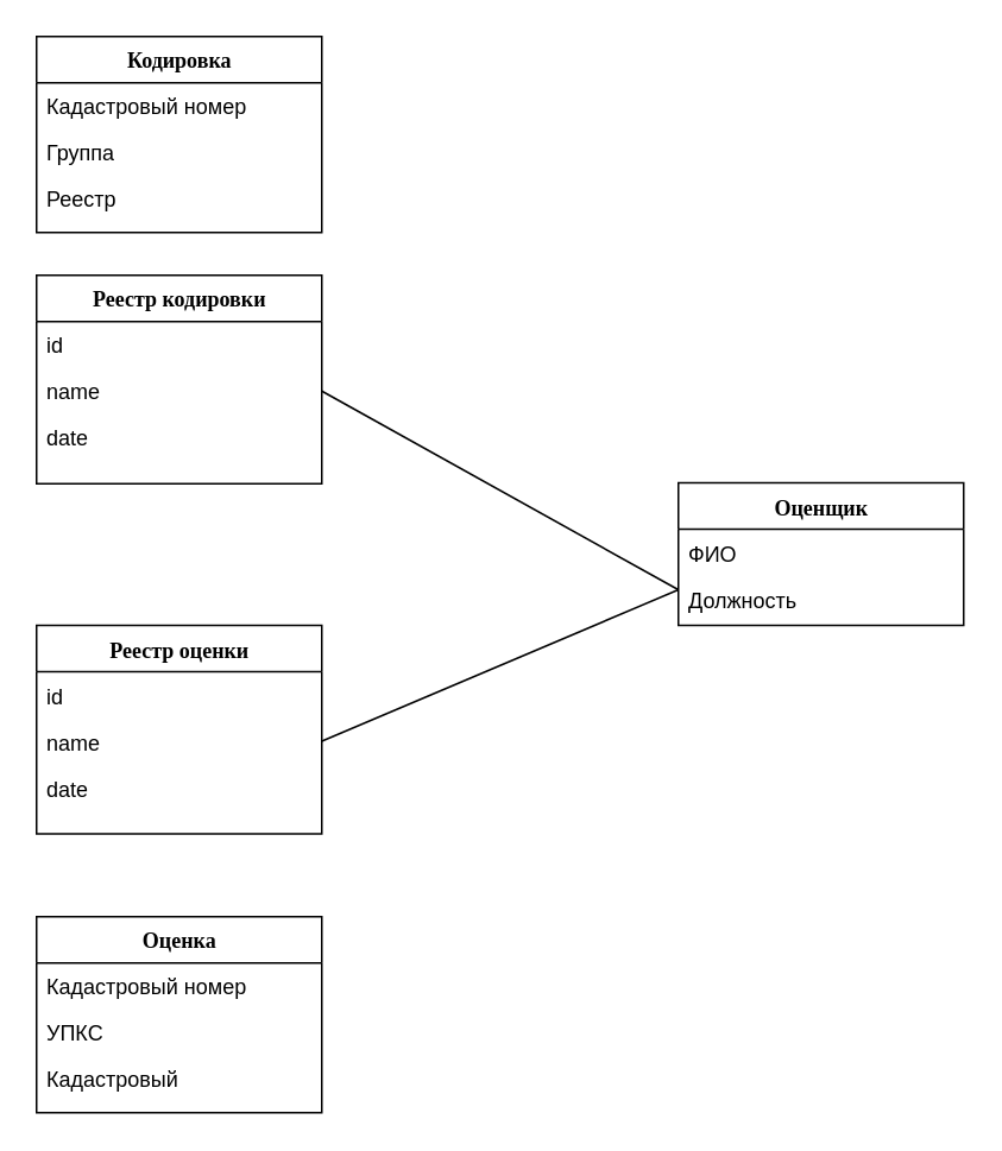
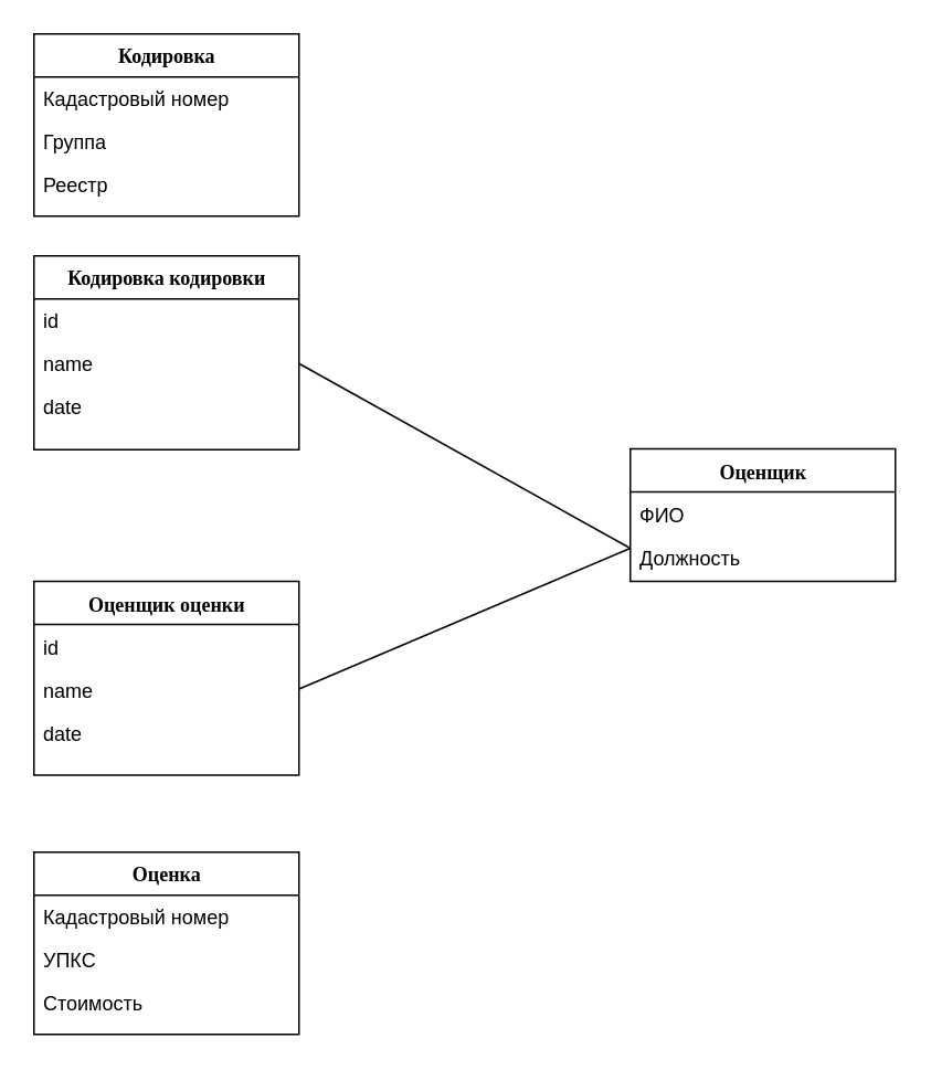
  <mxCell id="0" />
  <mxCell id="1" parent="0" />
- <mxCell id="2" value="Реестр оценки" style="swimlane;html=1;fontStyle=1;align=center;verticalAlign=top;childLayout=stackLayout;horizontal=1;startSize=26;horizontalStack=0;resizeParent=1;resizeLast=0;collapsible=1;marginBottom=0;swimlaneFillColor=#ffffff;rounded=0;shadow=0;comic=0;labelBackgroundColor=none;strokeWidth=1;fillColor=none;fontFamily=Verdana;fontSize=12" vertex="1" parent="1"><mxGeometry x="20" y="350.5" width="160" height="117" as="geometry" /></mxCell>
+ <mxCell id="2" value="Оценщик оценки" style="swimlane;html=1;fontStyle=1;align=center;verticalAlign=top;childLayout=stackLayout;horizontal=1;startSize=26;horizontalStack=0;resizeParent=1;resizeLast=0;collapsible=1;marginBottom=0;swimlaneFillColor=#ffffff;rounded=0;shadow=0;comic=0;labelBackgroundColor=none;strokeWidth=1;fillColor=none;fontFamily=Verdana;fontSize=12" vertex="1" parent="1"><mxGeometry x="20" y="350.5" width="160" height="117" as="geometry" /></mxCell>
  <mxCell id="3" value="id" style="text;html=1;strokeColor=none;fillColor=none;align=left;verticalAlign=top;spacingLeft=4;spacingRight=4;whiteSpace=wrap;overflow=hidden;rotatable=0;points=[[0,0.5],[1,0.5]];portConstraint=eastwest;" vertex="1" parent="2"><mxGeometry y="26" width="160" height="26" as="geometry" /></mxCell>
  <mxCell id="4" value="name" style="text;html=1;strokeColor=none;fillColor=none;align=left;verticalAlign=top;spacingLeft=4;spacingRight=4;whiteSpace=wrap;overflow=hidden;rotatable=0;points=[[0,0.5],[1,0.5]];portConstraint=eastwest;" vertex="1" parent="2"><mxGeometry y="52" width="160" height="26" as="geometry" /></mxCell>
  <mxCell id="5" value="date" style="text;html=1;strokeColor=none;fillColor=none;align=left;verticalAlign=top;spacingLeft=4;spacingRight=4;whiteSpace=wrap;overflow=hidden;rotatable=0;points=[[0,0.5],[1,0.5]];portConstraint=eastwest;" vertex="1" parent="2"><mxGeometry y="78" width="160" height="26" as="geometry" /></mxCell>
  <mxCell id="6" value="Оценка" style="swimlane;html=1;fontStyle=1;align=center;verticalAlign=top;childLayout=stackLayout;horizontal=1;startSize=26;horizontalStack=0;resizeParent=1;resizeLast=0;collapsible=1;marginBottom=0;swimlaneFillColor=#ffffff;rounded=0;shadow=0;comic=0;labelBackgroundColor=none;strokeWidth=1;fillColor=none;fontFamily=Verdana;fontSize=12" vertex="1" parent="1"><mxGeometry x="20" y="514" width="160" height="110" as="geometry" /></mxCell>
  <mxCell id="7" value="Кадастровый номер" style="text;html=1;strokeColor=none;fillColor=none;align=left;verticalAlign=top;spacingLeft=4;spacingRight=4;whiteSpace=wrap;overflow=hidden;rotatable=0;points=[[0,0.5],[1,0.5]];portConstraint=eastwest;" vertex="1" parent="6"><mxGeometry y="26" width="160" height="26" as="geometry" /></mxCell>
  <mxCell id="8" value="УПКС" style="text;html=1;strokeColor=none;fillColor=none;align=left;verticalAlign=top;spacingLeft=4;spacingRight=4;whiteSpace=wrap;overflow=hidden;rotatable=0;points=[[0,0.5],[1,0.5]];portConstraint=eastwest;" vertex="1" parent="6"><mxGeometry y="52" width="160" height="26" as="geometry" /></mxCell>
- <mxCell id="9" value="Кадастровый" style="text;html=1;strokeColor=none;fillColor=none;align=left;verticalAlign=top;spacingLeft=4;spacingRight=4;whiteSpace=wrap;overflow=hidden;rotatable=0;points=[[0,0.5],[1,0.5]];portConstraint=eastwest;" vertex="1" parent="6"><mxGeometry y="78" width="160" height="26" as="geometry" /></mxCell>
- <mxCell id="10" value="Реестр кодировки" style="swimlane;html=1;fontStyle=1;align=center;verticalAlign=top;childLayout=stackLayout;horizontal=1;startSize=26;horizontalStack=0;resizeParent=1;resizeLast=0;collapsible=1;marginBottom=0;swimlaneFillColor=#ffffff;rounded=0;shadow=0;comic=0;labelBackgroundColor=none;strokeWidth=1;fillColor=none;fontFamily=Verdana;fontSize=12" vertex="1" parent="1"><mxGeometry x="20" y="154" width="160" height="117" as="geometry" /></mxCell>
+ <mxCell id="9" value="Стоимость" style="text;html=1;strokeColor=none;fillColor=none;align=left;verticalAlign=top;spacingLeft=4;spacingRight=4;whiteSpace=wrap;overflow=hidden;rotatable=0;points=[[0,0.5],[1,0.5]];portConstraint=eastwest;" vertex="1" parent="6"><mxGeometry y="78" width="160" height="26" as="geometry" /></mxCell>
+ <mxCell id="10" value="Кодировка кодировки" style="swimlane;html=1;fontStyle=1;align=center;verticalAlign=top;childLayout=stackLayout;horizontal=1;startSize=26;horizontalStack=0;resizeParent=1;resizeLast=0;collapsible=1;marginBottom=0;swimlaneFillColor=#ffffff;rounded=0;shadow=0;comic=0;labelBackgroundColor=none;strokeWidth=1;fillColor=none;fontFamily=Verdana;fontSize=12" vertex="1" parent="1"><mxGeometry x="20" y="154" width="160" height="117" as="geometry" /></mxCell>
  <mxCell id="11" value="id" style="text;html=1;strokeColor=none;fillColor=none;align=left;verticalAlign=top;spacingLeft=4;spacingRight=4;whiteSpace=wrap;overflow=hidden;rotatable=0;points=[[0,0.5],[1,0.5]];portConstraint=eastwest;" vertex="1" parent="10"><mxGeometry y="26" width="160" height="26" as="geometry" /></mxCell>
  <mxCell id="12" value="name" style="text;html=1;strokeColor=none;fillColor=none;align=left;verticalAlign=top;spacingLeft=4;spacingRight=4;whiteSpace=wrap;overflow=hidden;rotatable=0;points=[[0,0.5],[1,0.5]];portConstraint=eastwest;" vertex="1" parent="10"><mxGeometry y="52" width="160" height="26" as="geometry" /></mxCell>
  <mxCell id="13" value="date" style="text;html=1;strokeColor=none;fillColor=none;align=left;verticalAlign=top;spacingLeft=4;spacingRight=4;whiteSpace=wrap;overflow=hidden;rotatable=0;points=[[0,0.5],[1,0.5]];portConstraint=eastwest;" vertex="1" parent="10"><mxGeometry y="78" width="160" height="26" as="geometry" /></mxCell>
  <mxCell id="14" value="Кодировка" style="swimlane;html=1;fontStyle=1;align=center;verticalAlign=top;childLayout=stackLayout;horizontal=1;startSize=26;horizontalStack=0;resizeParent=1;resizeLast=0;collapsible=1;marginBottom=0;swimlaneFillColor=#ffffff;rounded=0;shadow=0;comic=0;labelBackgroundColor=none;strokeWidth=1;fillColor=none;fontFamily=Verdana;fontSize=12" vertex="1" parent="1"><mxGeometry x="20" y="20" width="160" height="110" as="geometry" /></mxCell>
  <mxCell id="15" value="Кадастровый номер" style="text;html=1;strokeColor=none;fillColor=none;align=left;verticalAlign=top;spacingLeft=4;spacingRight=4;whiteSpace=wrap;overflow=hidden;rotatable=0;points=[[0,0.5],[1,0.5]];portConstraint=eastwest;" vertex="1" parent="14"><mxGeometry y="26" width="160" height="26" as="geometry" /></mxCell>
  <mxCell id="16" value="Группа" style="text;html=1;strokeColor=none;fillColor=none;align=left;verticalAlign=top;spacingLeft=4;spacingRight=4;whiteSpace=wrap;overflow=hidden;rotatable=0;points=[[0,0.5],[1,0.5]];portConstraint=eastwest;" vertex="1" parent="14"><mxGeometry y="52" width="160" height="26" as="geometry" /></mxCell>
  <mxCell id="17" value="Реестр" style="text;html=1;strokeColor=none;fillColor=none;align=left;verticalAlign=top;spacingLeft=4;spacingRight=4;whiteSpace=wrap;overflow=hidden;rotatable=0;points=[[0,0.5],[1,0.5]];portConstraint=eastwest;" vertex="1" parent="14"><mxGeometry y="78" width="160" height="26" as="geometry" /></mxCell>
  <mxCell id="18" value="Оценщик" style="swimlane;html=1;fontStyle=1;align=center;verticalAlign=top;childLayout=stackLayout;horizontal=1;startSize=26;horizontalStack=0;resizeParent=1;resizeLast=0;collapsible=1;marginBottom=0;swimlaneFillColor=#ffffff;rounded=0;shadow=0;comic=0;labelBackgroundColor=none;strokeWidth=1;fillColor=none;fontFamily=Verdana;fontSize=12" vertex="1" parent="1"><mxGeometry x="380" y="270.5" width="160" height="80" as="geometry" /></mxCell>
  <mxCell id="19" value="ФИО" style="text;html=1;strokeColor=none;fillColor=none;align=left;verticalAlign=top;spacingLeft=4;spacingRight=4;whiteSpace=wrap;overflow=hidden;rotatable=0;points=[[0,0.5],[1,0.5]];portConstraint=eastwest;" vertex="1" parent="18"><mxGeometry y="26" width="160" height="26" as="geometry" /></mxCell>
  <mxCell id="20" value="Должность" style="text;html=1;strokeColor=none;fillColor=none;align=left;verticalAlign=top;spacingLeft=4;spacingRight=4;whiteSpace=wrap;overflow=hidden;rotatable=0;points=[[0,0.5],[1,0.5]];portConstraint=eastwest;" vertex="1" parent="18"><mxGeometry y="52" width="160" height="26" as="geometry" /></mxCell>
  <mxCell id="21" value="" style="endArrow=none;html=1;rounded=0;exitX=1;exitY=0.5;exitDx=0;exitDy=0;entryX=0;entryY=0.75;entryDx=0;entryDy=0;" edge="1" parent="1" target="18"><mxGeometry width="50" height="50" relative="1" as="geometry"><mxPoint x="180" y="415.5" as="sourcePoint" /><mxPoint x="440" y="294" as="targetPoint" /></mxGeometry></mxCell>
  <mxCell id="22" value="" style="endArrow=none;html=1;rounded=0;exitX=1;exitY=0.5;exitDx=0;exitDy=0;entryX=0;entryY=0.75;entryDx=0;entryDy=0;" edge="1" parent="1" target="18"><mxGeometry width="50" height="50" relative="1" as="geometry"><mxPoint x="180" y="219" as="sourcePoint" /><mxPoint x="360" y="454" as="targetPoint" /></mxGeometry></mxCell>
